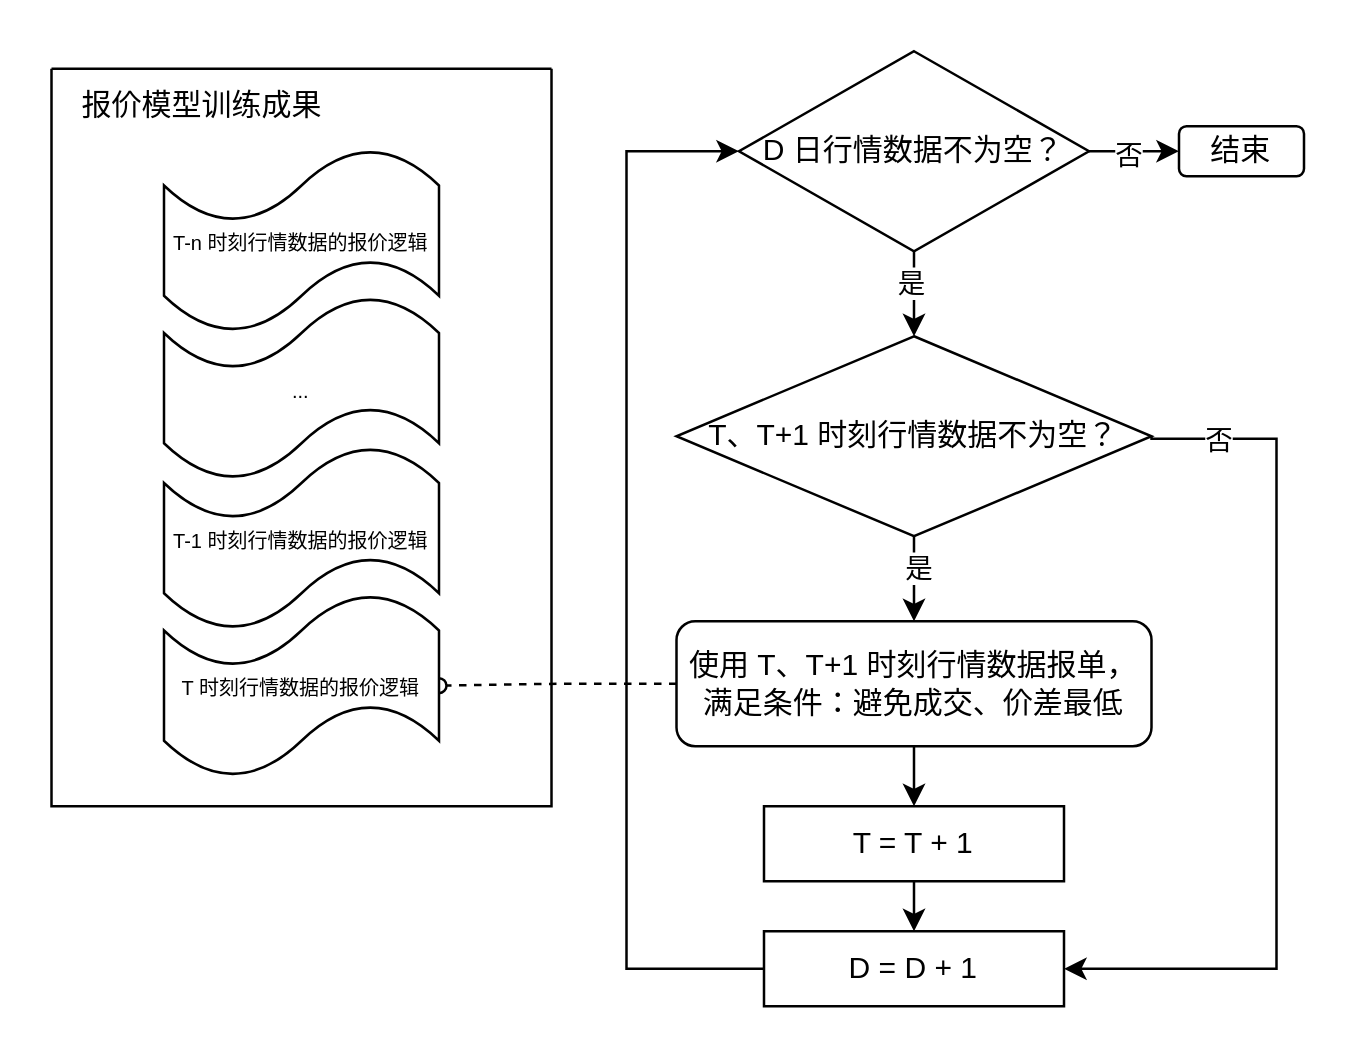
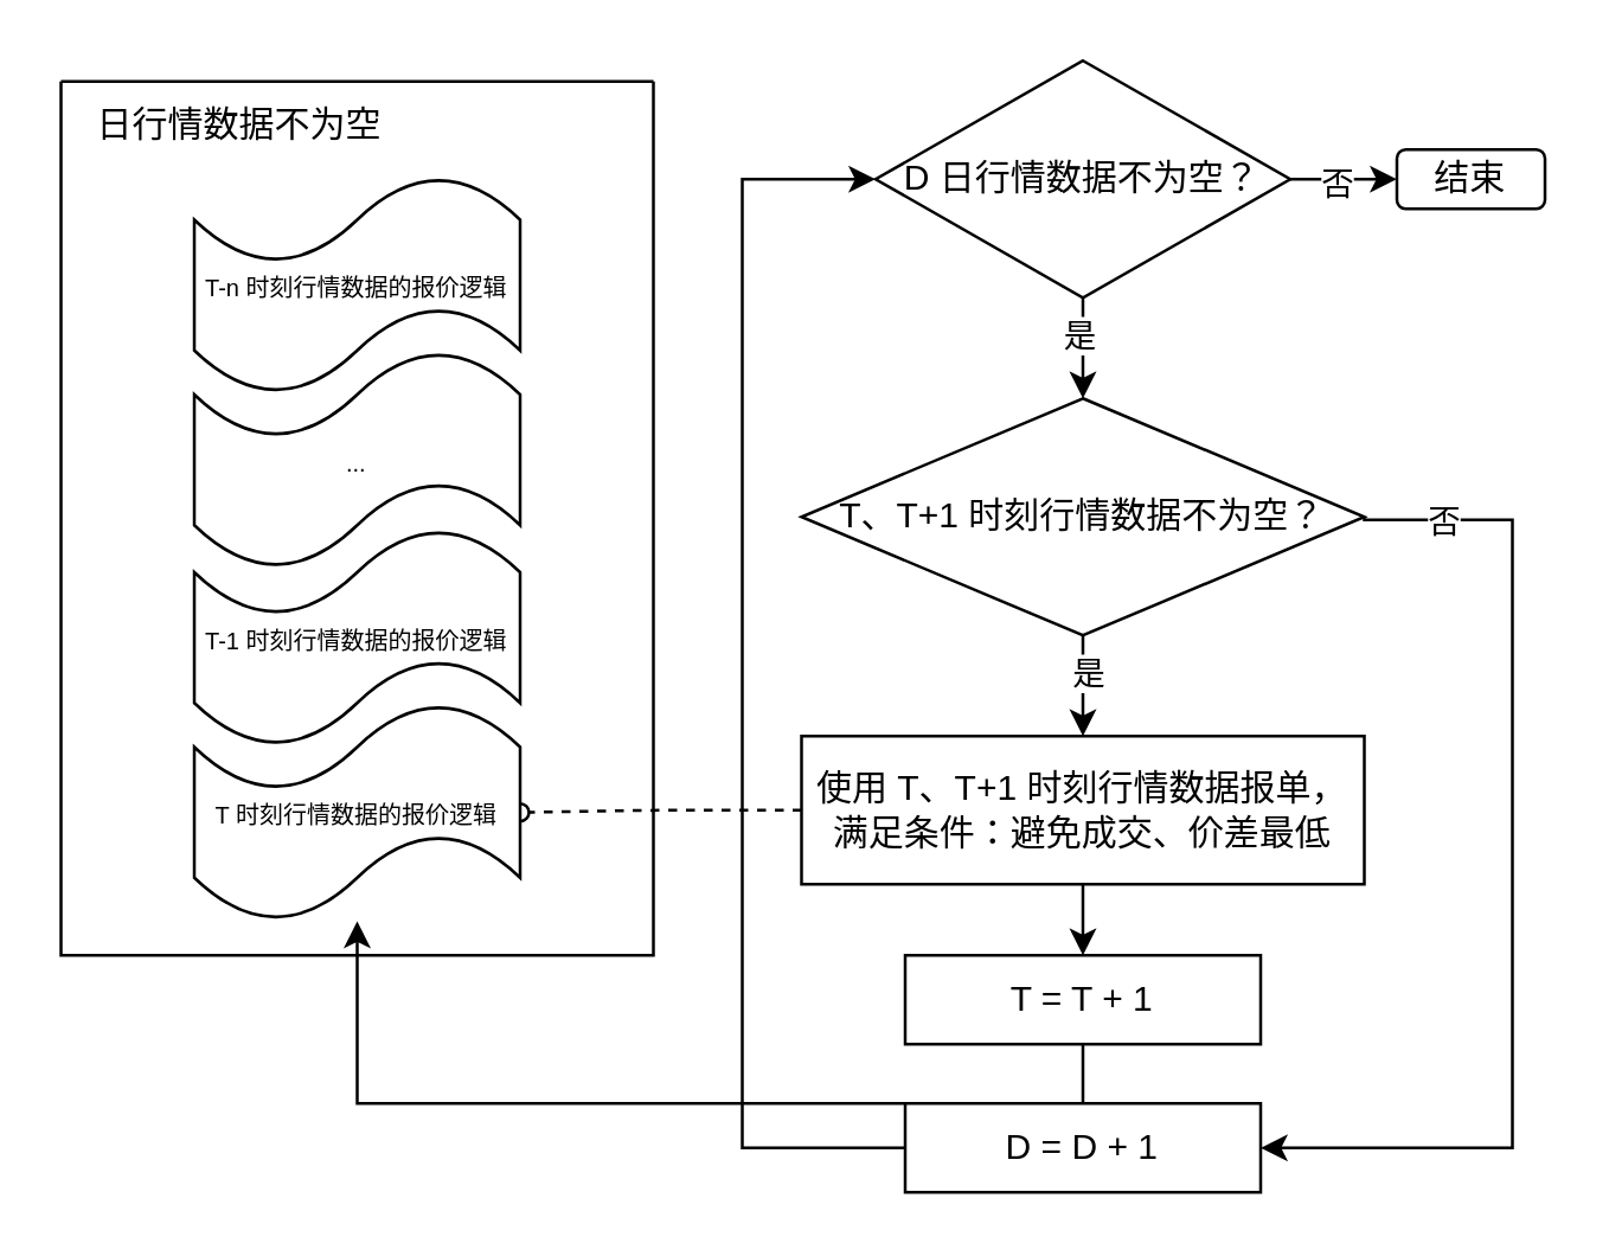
  <mxCell id="0" />
  <mxCell id="1" parent="0" />
  <mxCell id="2" style="edgeStyle=orthogonalEdgeStyle;rounded=0;orthogonalLoop=1;jettySize=auto;html=1;exitX=0.5;exitY=1;exitDx=0;exitDy=0;entryX=0.5;entryY=0;entryDx=0;entryDy=0;" edge="1" parent="1" source="6" target="11"><mxGeometry relative="1" as="geometry" /></mxCell>
  <mxCell id="3" value="是" style="edgeLabel;html=1;align=center;verticalAlign=middle;resizable=0;points=[];" vertex="1" connectable="0" parent="2"><mxGeometry x="-0.314" y="-2" relative="1" as="geometry"><mxPoint as="offset" /></mxGeometry></mxCell>
  <mxCell id="4" style="edgeStyle=orthogonalEdgeStyle;rounded=0;orthogonalLoop=1;jettySize=auto;html=1;exitX=1;exitY=0.5;exitDx=0;exitDy=0;entryX=0;entryY=0.5;entryDx=0;entryDy=0;" edge="1" parent="1" source="6" target="18"><mxGeometry relative="1" as="geometry" /></mxCell>
  <mxCell id="5" value="否" style="edgeLabel;html=1;align=center;verticalAlign=middle;resizable=0;points=[];" vertex="1" connectable="0" parent="4"><mxGeometry x="-0.019" y="-1" relative="1" as="geometry"><mxPoint x="-3" as="offset" /></mxGeometry></mxCell>
  <mxCell id="6" value="D 日行情数据不为空？" style="rhombus;whiteSpace=wrap;html=1;" vertex="1" parent="1"><mxGeometry x="295" y="20" width="140" height="80" as="geometry" /></mxCell>
  <mxCell id="7" style="edgeStyle=orthogonalEdgeStyle;rounded=0;orthogonalLoop=1;jettySize=auto;html=1;exitX=0.5;exitY=1;exitDx=0;exitDy=0;" edge="1" parent="1" source="11" target="13"><mxGeometry relative="1" as="geometry" /></mxCell>
  <mxCell id="8" value="是" style="edgeLabel;html=1;align=center;verticalAlign=middle;resizable=0;points=[];" vertex="1" connectable="0" parent="7"><mxGeometry x="-0.472" y="1" relative="1" as="geometry"><mxPoint as="offset" /></mxGeometry></mxCell>
  <mxCell id="9" style="edgeStyle=orthogonalEdgeStyle;rounded=0;orthogonalLoop=1;jettySize=auto;html=1;exitX=1;exitY=0.5;exitDx=0;exitDy=0;entryX=1;entryY=0.5;entryDx=0;entryDy=0;" edge="1" parent="1" source="11" target="17"><mxGeometry relative="1" as="geometry"><Array as="points"><mxPoint x="510" y="175" /><mxPoint x="510" y="387" /></Array></mxGeometry></mxCell>
  <mxCell id="10" value="否" style="edgeLabel;html=1;align=center;verticalAlign=middle;resizable=0;points=[];" vertex="1" connectable="0" parent="9"><mxGeometry x="-0.846" relative="1" as="geometry"><mxPoint as="offset" /></mxGeometry></mxCell>
  <mxCell id="11" value="T、T+1 时刻行情数据不为空？" style="rhombus;whiteSpace=wrap;html=1;" vertex="1" parent="1"><mxGeometry x="270" y="134" width="190" height="80" as="geometry" /></mxCell>
  <mxCell id="12" style="edgeStyle=orthogonalEdgeStyle;rounded=0;orthogonalLoop=1;jettySize=auto;html=1;exitX=0.5;exitY=1;exitDx=0;exitDy=0;entryX=0.5;entryY=0;entryDx=0;entryDy=0;" edge="1" parent="1" source="13" target="15"><mxGeometry relative="1" as="geometry" /></mxCell>
- <mxCell id="13" value="使用 T、T+1 时刻行情数据报单，满足条件：避免成交、价差最低" style="whiteSpace=wrap;html=1;rounded=1;" vertex="1" parent="1"><mxGeometry x="270" y="248" width="190" height="50" as="geometry" /></mxCell>
- <mxCell id="14" style="edgeStyle=orthogonalEdgeStyle;rounded=0;orthogonalLoop=1;jettySize=auto;html=1;exitX=0.5;exitY=1;exitDx=0;exitDy=0;entryX=0.5;entryY=0;entryDx=0;entryDy=0;" edge="1" parent="1" source="15" target="17"><mxGeometry relative="1" as="geometry" /></mxCell>
+ <mxCell id="13" value="使用 T、T+1 时刻行情数据报单，满足条件：避免成交、价差最低" style="rounded=0;whiteSpace=wrap;html=1;" vertex="1" parent="1"><mxGeometry x="270" y="248" width="190" height="50" as="geometry" /></mxCell>
+ <mxCell id="14" style="edgeStyle=orthogonalEdgeStyle;rounded=0;orthogonalLoop=1;jettySize=auto;html=1;exitX=0.5;exitY=1;exitDx=0;exitDy=0;" edge="1" parent="1" source="15" target="25"><mxGeometry relative="1" as="geometry" /></mxCell>
  <mxCell id="15" value="T = T + 1" style="rounded=0;whiteSpace=wrap;html=1;" vertex="1" parent="1"><mxGeometry x="305" y="322" width="120" height="30" as="geometry" /></mxCell>
  <mxCell id="16" style="edgeStyle=orthogonalEdgeStyle;rounded=0;orthogonalLoop=1;jettySize=auto;html=1;exitX=0;exitY=0.5;exitDx=0;exitDy=0;entryX=0;entryY=0.5;entryDx=0;entryDy=0;" edge="1" parent="1" source="17" target="6"><mxGeometry relative="1" as="geometry"><Array as="points"><mxPoint x="250" y="387" /><mxPoint x="250" y="60" /></Array></mxGeometry></mxCell>
  <mxCell id="17" value="D = D + 1" style="rounded=0;whiteSpace=wrap;html=1;" vertex="1" parent="1"><mxGeometry x="305" y="372" width="120" height="30" as="geometry" /></mxCell>
  <mxCell id="18" value="结束" style="rounded=1;whiteSpace=wrap;html=1;" vertex="1" parent="1"><mxGeometry x="471" y="50" width="50" height="20" as="geometry" /></mxCell>
  <mxCell id="19" style="edgeStyle=orthogonalEdgeStyle;rounded=0;orthogonalLoop=1;jettySize=auto;html=1;exitX=0;exitY=0.5;exitDx=0;exitDy=0;entryX=1;entryY=0.5;entryDx=0;entryDy=0;entryPerimeter=0;dashed=1;endArrow=oval;endFill=0;" edge="1" parent="1" source="13" target="25"><mxGeometry relative="1" as="geometry" /></mxCell>
  <mxCell id="20" value="" style="swimlane;startSize=0;fillStyle=auto;" vertex="1" parent="1"><mxGeometry x="20" y="27" width="200" height="295" as="geometry"><mxRectangle x="50" y="371" width="50" height="40" as="alternateBounds" /></mxGeometry></mxCell>
- <mxCell id="21" value="报价模型训练成果" style="text;html=1;align=center;verticalAlign=middle;resizable=0;points=[];autosize=1;strokeColor=none;fillColor=none;" vertex="1" parent="20"><mxGeometry width="120" height="30" as="geometry" /></mxCell>
+ <mxCell id="21" value="日行情数据不为空" style="text;html=1;align=center;verticalAlign=middle;resizable=0;points=[];autosize=1;strokeColor=none;fillColor=none;" vertex="1" parent="20"><mxGeometry width="120" height="30" as="geometry" /></mxCell>
  <mxCell id="22" value="&lt;font style=&quot;font-size: 8px;&quot;&gt;T-n 时刻行情数据的报价逻辑&lt;/font&gt;" style="shape=tape;whiteSpace=wrap;html=1;" vertex="1" parent="20"><mxGeometry x="45" y="32" width="110" height="73.5" as="geometry" /></mxCell>
  <mxCell id="23" value="&lt;span style=&quot;font-size: 8px;&quot;&gt;...&lt;/span&gt;" style="shape=tape;whiteSpace=wrap;html=1;" vertex="1" parent="20"><mxGeometry x="45" y="91" width="110" height="73.5" as="geometry" /></mxCell>
  <mxCell id="24" value="&lt;font style=&quot;font-size: 8px;&quot;&gt;T-1 时刻行情数据的报价逻辑&lt;/font&gt;" style="shape=tape;whiteSpace=wrap;html=1;" vertex="1" parent="20"><mxGeometry x="45" y="151" width="110" height="73.5" as="geometry" /></mxCell>
  <mxCell id="25" value="&lt;font style=&quot;font-size: 8px;&quot;&gt;T 时刻行情数据的报价逻辑&lt;/font&gt;" style="shape=tape;whiteSpace=wrap;html=1;" vertex="1" parent="20"><mxGeometry x="45" y="210" width="110" height="73.5" as="geometry" /></mxCell>
